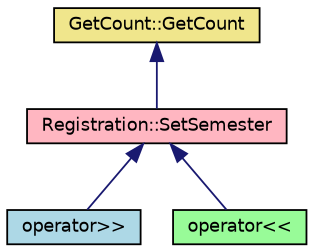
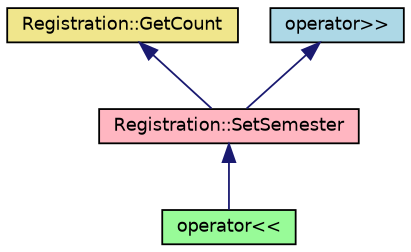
  digraph {
    rankdir=TB
    node [color=black fontname=Helvetica fontsize=10 shape=record style=filled]
    edge [color=midnightblue dir=back fontname=Helvetica fontsize=10 labelfontname=Helvetica labelfontsize=10 style=solid]
-   n1 [fillcolor=khaki fontcolor=black height=0.2 label="GetCount::GetCount" width=0.4]
+   n1 [fillcolor=khaki fontcolor=black height=0.2 label="Registration::GetCount" width=0.4]
    n2 [fillcolor=lightpink height=0.2 label="Registration::SetSemester" width=0.4]
    n3 [fillcolor=lightblue height=0.2 label="operator\>\>" width=0.4]
    n4 [fillcolor=palegreen height=0.2 label="operator\<\<" width=0.4]
    n1 -> n2
-   n2 -> n3
+   n3 -> n2
    n2 -> n4
  }
